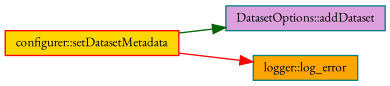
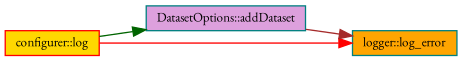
  digraph {
    fontname="EB Garamond"
    rankdir=LR
    node [color=teal fontname="EB Garamond" fontsize=10 shape=record style=filled]
    edge [arrowhead=normal fontname="EB Garamond" fontsize=10 labelfontname=Helvetica labelfontsize=10 style=solid]
-   n1 [color=red fillcolor=gold fontcolor=black height=0.2 label="configurer::setDatasetMetadata" width=0.4]
+   n1 [color=red fillcolor=gold fontcolor=black height=0.2 label="configurer::log" width=0.4]
    n2 [fillcolor=plum height=0.2 label="DatasetOptions::addDataset" width=0.4]
    n3 [fillcolor=orange height=0.2 label="logger::log_error" width=0.4]
    n1 -> n2 [color=darkgreen]
    n1 -> n3 [color=red]
+   n2 -> n3 [color=brown]
  }
